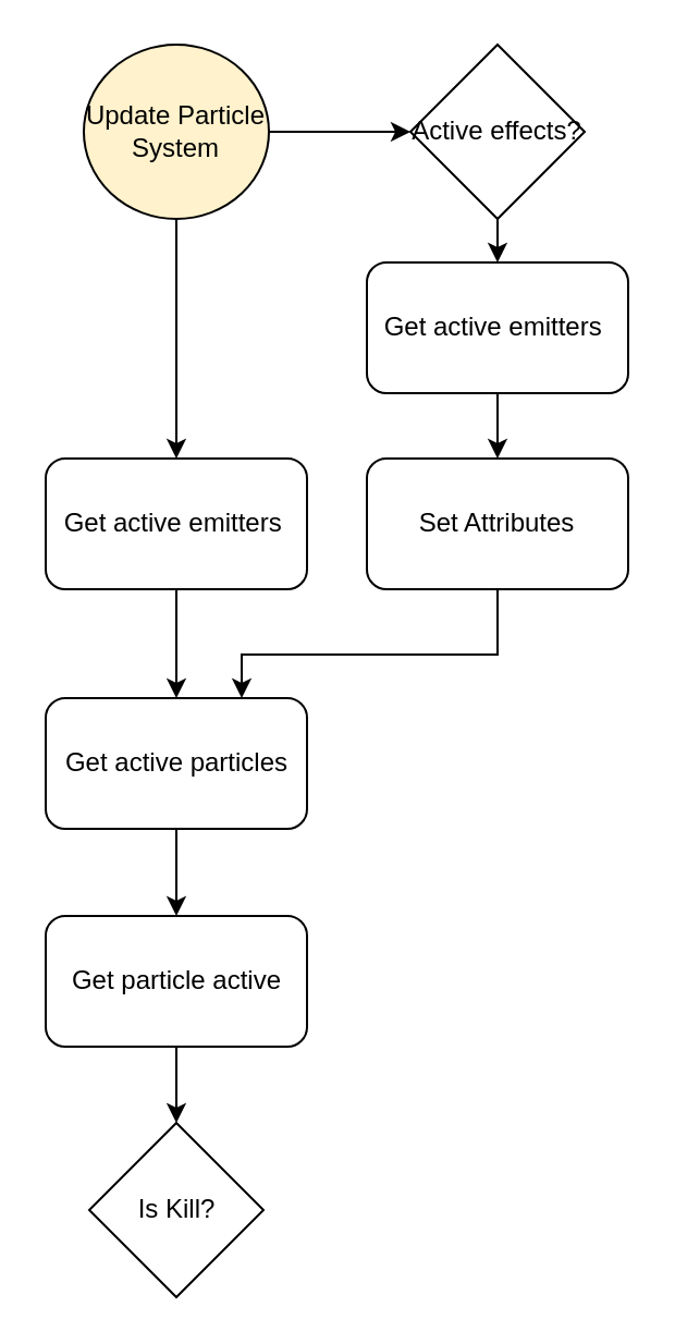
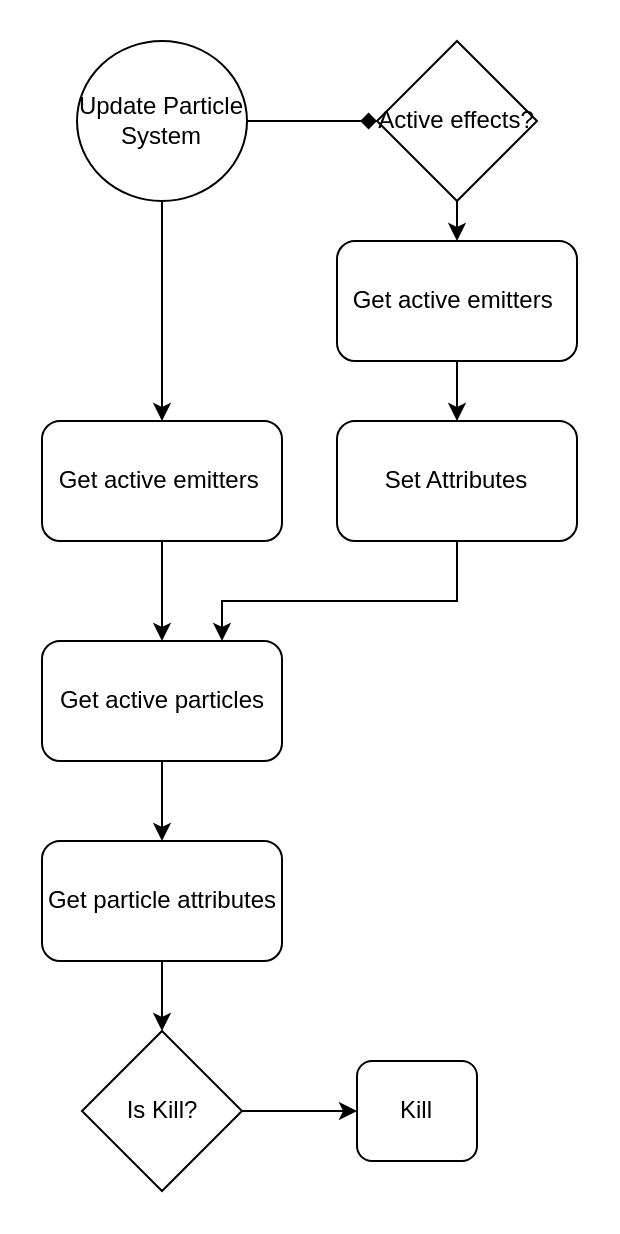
  <mxCell id="0" />
  <mxCell id="1" parent="0" />
  <mxCell id="2" style="edgeStyle=orthogonalEdgeStyle;rounded=0;orthogonalLoop=1;jettySize=auto;html=1;" edge="1" parent="1" source="4" target="6"><mxGeometry relative="1" as="geometry" /></mxCell>
- <mxCell id="3" style="edgeStyle=orthogonalEdgeStyle;rounded=0;orthogonalLoop=1;jettySize=auto;html=1;exitX=1;exitY=0.5;exitDx=0;exitDy=0;entryX=0;entryY=0.5;entryDx=0;entryDy=0;" edge="1" parent="1" source="4" target="12"><mxGeometry relative="1" as="geometry" /></mxCell>
- <mxCell id="4" value="Update Particle System" style="ellipse;whiteSpace=wrap;html=1;fillColor=#fff2cc;" vertex="1" parent="1"><mxGeometry x="38" y="20" width="85" height="80" as="geometry" /></mxCell>
+ <mxCell id="3" style="edgeStyle=orthogonalEdgeStyle;rounded=0;orthogonalLoop=1;jettySize=auto;html=1;exitX=1;exitY=0.5;exitDx=0;exitDy=0;entryX=0;entryY=0.5;entryDx=0;entryDy=0;endArrow=diamond;" edge="1" parent="1" source="4" target="12"><mxGeometry relative="1" as="geometry" /></mxCell>
+ <mxCell id="4" value="Update Particle System" style="ellipse;whiteSpace=wrap;html=1;" vertex="1" parent="1"><mxGeometry x="38" y="20" width="85" height="80" as="geometry" /></mxCell>
  <mxCell id="5" style="edgeStyle=orthogonalEdgeStyle;rounded=0;orthogonalLoop=1;jettySize=auto;html=1;" edge="1" parent="1" source="6" target="8"><mxGeometry relative="1" as="geometry" /></mxCell>
  <mxCell id="6" value="Get active emitters&amp;nbsp;" style="rounded=1;whiteSpace=wrap;html=1;" vertex="1" parent="1"><mxGeometry x="20.5" y="210" width="120" height="60" as="geometry" /></mxCell>
  <mxCell id="7" style="edgeStyle=orthogonalEdgeStyle;rounded=0;orthogonalLoop=1;jettySize=auto;html=1;" edge="1" parent="1" source="8" target="10"><mxGeometry relative="1" as="geometry" /></mxCell>
  <mxCell id="8" value="Get active particles" style="rounded=1;whiteSpace=wrap;html=1;" vertex="1" parent="1"><mxGeometry x="20.5" y="320" width="120" height="60" as="geometry" /></mxCell>
  <mxCell id="9" style="edgeStyle=orthogonalEdgeStyle;rounded=0;orthogonalLoop=1;jettySize=auto;html=1;exitX=0.5;exitY=1;exitDx=0;exitDy=0;entryX=0.5;entryY=0;entryDx=0;entryDy=0;" edge="1" parent="1" source="10" target="18"><mxGeometry relative="1" as="geometry" /></mxCell>
- <mxCell id="10" value="Get particle active" style="rounded=1;whiteSpace=wrap;html=1;" vertex="1" parent="1"><mxGeometry x="20.5" y="420" width="120" height="60" as="geometry" /></mxCell>
+ <mxCell id="10" value="Get particle attributes" style="rounded=1;whiteSpace=wrap;html=1;" vertex="1" parent="1"><mxGeometry x="20.5" y="420" width="120" height="60" as="geometry" /></mxCell>
  <mxCell id="11" style="edgeStyle=orthogonalEdgeStyle;rounded=0;orthogonalLoop=1;jettySize=auto;html=1;exitX=0.5;exitY=1;exitDx=0;exitDy=0;entryX=0.5;entryY=0;entryDx=0;entryDy=0;" edge="1" parent="1" source="12" target="16"><mxGeometry relative="1" as="geometry" /></mxCell>
  <mxCell id="12" value="Active effects?" style="rhombus;whiteSpace=wrap;html=1;" vertex="1" parent="1"><mxGeometry x="188" y="20" width="80" height="80" as="geometry" /></mxCell>
  <mxCell id="13" style="edgeStyle=orthogonalEdgeStyle;rounded=0;orthogonalLoop=1;jettySize=auto;html=1;entryX=0.75;entryY=0;entryDx=0;entryDy=0;" edge="1" parent="1" source="14" target="8"><mxGeometry relative="1" as="geometry"><mxPoint x="228" y="300" as="targetPoint" /><Array as="points"><mxPoint x="228" y="300" /><mxPoint x="111" y="300" /></Array></mxGeometry></mxCell>
  <mxCell id="14" value="Set Attributes&lt;br&gt;" style="rounded=1;whiteSpace=wrap;html=1;" vertex="1" parent="1"><mxGeometry x="168" y="210" width="120" height="60" as="geometry" /></mxCell>
  <mxCell id="15" style="edgeStyle=orthogonalEdgeStyle;rounded=0;orthogonalLoop=1;jettySize=auto;html=1;exitX=0.5;exitY=1;exitDx=0;exitDy=0;entryX=0.5;entryY=0;entryDx=0;entryDy=0;" edge="1" parent="1" source="16" target="14"><mxGeometry relative="1" as="geometry" /></mxCell>
  <mxCell id="16" value="Get active emitters&amp;nbsp;" style="rounded=1;whiteSpace=wrap;html=1;" vertex="1" parent="1"><mxGeometry x="168" y="120" width="120" height="60" as="geometry" /></mxCell>
+ <mxCell id="17" style="edgeStyle=orthogonalEdgeStyle;rounded=0;orthogonalLoop=1;jettySize=auto;html=1;exitX=1;exitY=0.5;exitDx=0;exitDy=0;" edge="1" parent="1" source="18" target="19"><mxGeometry relative="1" as="geometry" /></mxCell>
  <mxCell id="18" value="Is Kill?" style="rhombus;whiteSpace=wrap;html=1;" vertex="1" parent="1"><mxGeometry x="40.5" y="515" width="80" height="80" as="geometry" /></mxCell>
+ <mxCell id="19" value="Kill" style="rounded=1;whiteSpace=wrap;html=1;" vertex="1" parent="1"><mxGeometry x="178" y="530" width="60" height="50" as="geometry" /></mxCell>
